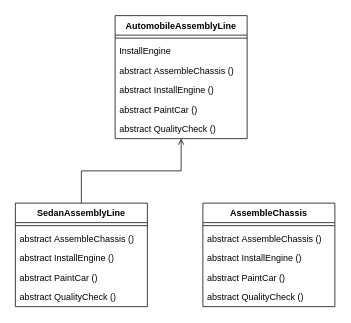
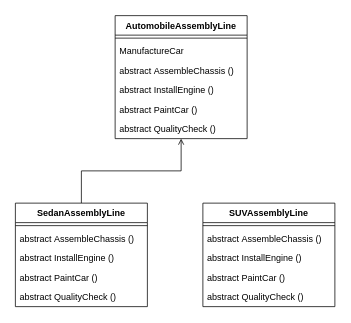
  <mxCell id="0" />
  <mxCell id="1" parent="0" />
  <mxCell id="2" value="AutomobileAssemblyLine" style="swimlane;fontStyle=1;align=center;verticalAlign=top;childLayout=stackLayout;horizontal=1;startSize=26;horizontalStack=0;resizeParent=1;resizeParentMax=0;resizeLast=0;collapsible=1;marginBottom=0;whiteSpace=wrap;html=1;" vertex="1" parent="1"><mxGeometry x="153" y="20" width="176" height="164" as="geometry" /></mxCell>
  <mxCell id="3" value="" style="line;strokeWidth=1;fillColor=none;align=left;verticalAlign=middle;spacingTop=-1;spacingLeft=3;spacingRight=3;rotatable=0;labelPosition=right;points=[];portConstraint=eastwest;strokeColor=inherit;" vertex="1" parent="2"><mxGeometry y="26" width="176" height="8" as="geometry" /></mxCell>
- <mxCell id="4" value="InstallEngine" style="text;strokeColor=none;fillColor=none;align=left;verticalAlign=top;spacingLeft=4;spacingRight=4;overflow=hidden;rotatable=0;points=[[0,0.5],[1,0.5]];portConstraint=eastwest;whiteSpace=wrap;html=1;" vertex="1" parent="2"><mxGeometry y="34" width="176" height="26" as="geometry" /></mxCell>
+ <mxCell id="4" value="ManufactureCar" style="text;strokeColor=none;fillColor=none;align=left;verticalAlign=top;spacingLeft=4;spacingRight=4;overflow=hidden;rotatable=0;points=[[0,0.5],[1,0.5]];portConstraint=eastwest;whiteSpace=wrap;html=1;" vertex="1" parent="2"><mxGeometry y="34" width="176" height="26" as="geometry" /></mxCell>
  <mxCell id="5" value="abstract&amp;nbsp;AssembleChassis ()" style="text;strokeColor=none;fillColor=none;align=left;verticalAlign=top;spacingLeft=4;spacingRight=4;overflow=hidden;rotatable=0;points=[[0,0.5],[1,0.5]];portConstraint=eastwest;whiteSpace=wrap;html=1;" vertex="1" parent="2"><mxGeometry y="60" width="176" height="26" as="geometry" /></mxCell>
  <mxCell id="6" value="abstract&amp;nbsp;InstallEngine ()" style="text;strokeColor=none;fillColor=none;align=left;verticalAlign=top;spacingLeft=4;spacingRight=4;overflow=hidden;rotatable=0;points=[[0,0.5],[1,0.5]];portConstraint=eastwest;whiteSpace=wrap;html=1;" vertex="1" parent="2"><mxGeometry y="86" width="176" height="26" as="geometry" /></mxCell>
  <mxCell id="7" value="abstract&amp;nbsp;PaintCar ()" style="text;strokeColor=none;fillColor=none;align=left;verticalAlign=top;spacingLeft=4;spacingRight=4;overflow=hidden;rotatable=0;points=[[0,0.5],[1,0.5]];portConstraint=eastwest;whiteSpace=wrap;html=1;" vertex="1" parent="2"><mxGeometry y="112" width="176" height="26" as="geometry" /></mxCell>
  <mxCell id="8" value="abstract&amp;nbsp;QualityCheck ()" style="text;strokeColor=none;fillColor=none;align=left;verticalAlign=top;spacingLeft=4;spacingRight=4;overflow=hidden;rotatable=0;points=[[0,0.5],[1,0.5]];portConstraint=eastwest;whiteSpace=wrap;html=1;" vertex="1" parent="2"><mxGeometry y="138" width="176" height="26" as="geometry" /></mxCell>
  <mxCell id="9" style="edgeStyle=orthogonalEdgeStyle;rounded=0;orthogonalLoop=1;jettySize=auto;html=1;endArrow=open;endFill=0;" edge="1" parent="1" source="10" target="2"><mxGeometry relative="1" as="geometry" /></mxCell>
  <mxCell id="10" value="SedanAssemblyLine" style="swimlane;fontStyle=1;align=center;verticalAlign=top;childLayout=stackLayout;horizontal=1;startSize=26;horizontalStack=0;resizeParent=1;resizeParentMax=0;resizeLast=0;collapsible=1;marginBottom=0;whiteSpace=wrap;html=1;" vertex="1" parent="1"><mxGeometry x="20" y="270" width="176" height="138" as="geometry" /></mxCell>
  <mxCell id="11" value="" style="line;strokeWidth=1;fillColor=none;align=left;verticalAlign=middle;spacingTop=-1;spacingLeft=3;spacingRight=3;rotatable=0;labelPosition=right;points=[];portConstraint=eastwest;strokeColor=inherit;" vertex="1" parent="10"><mxGeometry y="26" width="176" height="8" as="geometry" /></mxCell>
  <mxCell id="12" value="abstract&amp;nbsp;AssembleChassis ()" style="text;strokeColor=none;fillColor=none;align=left;verticalAlign=top;spacingLeft=4;spacingRight=4;overflow=hidden;rotatable=0;points=[[0,0.5],[1,0.5]];portConstraint=eastwest;whiteSpace=wrap;html=1;" vertex="1" parent="10"><mxGeometry y="34" width="176" height="26" as="geometry" /></mxCell>
  <mxCell id="13" value="abstract&amp;nbsp;InstallEngine ()" style="text;strokeColor=none;fillColor=none;align=left;verticalAlign=top;spacingLeft=4;spacingRight=4;overflow=hidden;rotatable=0;points=[[0,0.5],[1,0.5]];portConstraint=eastwest;whiteSpace=wrap;html=1;" vertex="1" parent="10"><mxGeometry y="60" width="176" height="26" as="geometry" /></mxCell>
  <mxCell id="14" value="abstract&amp;nbsp;PaintCar ()" style="text;strokeColor=none;fillColor=none;align=left;verticalAlign=top;spacingLeft=4;spacingRight=4;overflow=hidden;rotatable=0;points=[[0,0.5],[1,0.5]];portConstraint=eastwest;whiteSpace=wrap;html=1;" vertex="1" parent="10"><mxGeometry y="86" width="176" height="26" as="geometry" /></mxCell>
  <mxCell id="15" value="abstract&amp;nbsp;QualityCheck ()" style="text;strokeColor=none;fillColor=none;align=left;verticalAlign=top;spacingLeft=4;spacingRight=4;overflow=hidden;rotatable=0;points=[[0,0.5],[1,0.5]];portConstraint=eastwest;whiteSpace=wrap;html=1;" vertex="1" parent="10"><mxGeometry y="112" width="176" height="26" as="geometry" /></mxCell>
- <mxCell id="16" value="AssembleChassis" style="swimlane;fontStyle=1;align=center;verticalAlign=top;childLayout=stackLayout;horizontal=1;startSize=26;horizontalStack=0;resizeParent=1;resizeParentMax=0;resizeLast=0;collapsible=1;marginBottom=0;whiteSpace=wrap;html=1;" vertex="1" parent="1"><mxGeometry x="270" y="270" width="176" height="138" as="geometry" /></mxCell>
+ <mxCell id="16" value="SUVAssemblyLine" style="swimlane;fontStyle=1;align=center;verticalAlign=top;childLayout=stackLayout;horizontal=1;startSize=26;horizontalStack=0;resizeParent=1;resizeParentMax=0;resizeLast=0;collapsible=1;marginBottom=0;whiteSpace=wrap;html=1;" vertex="1" parent="1"><mxGeometry x="270" y="270" width="176" height="138" as="geometry" /></mxCell>
  <mxCell id="17" value="" style="line;strokeWidth=1;fillColor=none;align=left;verticalAlign=middle;spacingTop=-1;spacingLeft=3;spacingRight=3;rotatable=0;labelPosition=right;points=[];portConstraint=eastwest;strokeColor=inherit;" vertex="1" parent="16"><mxGeometry y="26" width="176" height="8" as="geometry" /></mxCell>
  <mxCell id="18" value="abstract&amp;nbsp;AssembleChassis ()" style="text;strokeColor=none;fillColor=none;align=left;verticalAlign=top;spacingLeft=4;spacingRight=4;overflow=hidden;rotatable=0;points=[[0,0.5],[1,0.5]];portConstraint=eastwest;whiteSpace=wrap;html=1;" vertex="1" parent="16"><mxGeometry y="34" width="176" height="26" as="geometry" /></mxCell>
  <mxCell id="19" value="abstract&amp;nbsp;InstallEngine ()" style="text;strokeColor=none;fillColor=none;align=left;verticalAlign=top;spacingLeft=4;spacingRight=4;overflow=hidden;rotatable=0;points=[[0,0.5],[1,0.5]];portConstraint=eastwest;whiteSpace=wrap;html=1;" vertex="1" parent="16"><mxGeometry y="60" width="176" height="26" as="geometry" /></mxCell>
  <mxCell id="20" value="abstract&amp;nbsp;PaintCar ()" style="text;strokeColor=none;fillColor=none;align=left;verticalAlign=top;spacingLeft=4;spacingRight=4;overflow=hidden;rotatable=0;points=[[0,0.5],[1,0.5]];portConstraint=eastwest;whiteSpace=wrap;html=1;" vertex="1" parent="16"><mxGeometry y="86" width="176" height="26" as="geometry" /></mxCell>
  <mxCell id="21" value="abstract&amp;nbsp;QualityCheck ()" style="text;strokeColor=none;fillColor=none;align=left;verticalAlign=top;spacingLeft=4;spacingRight=4;overflow=hidden;rotatable=0;points=[[0,0.5],[1,0.5]];portConstraint=eastwest;whiteSpace=wrap;html=1;" vertex="1" parent="16"><mxGeometry y="112" width="176" height="26" as="geometry" /></mxCell>
